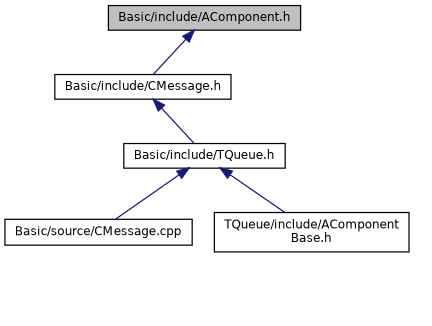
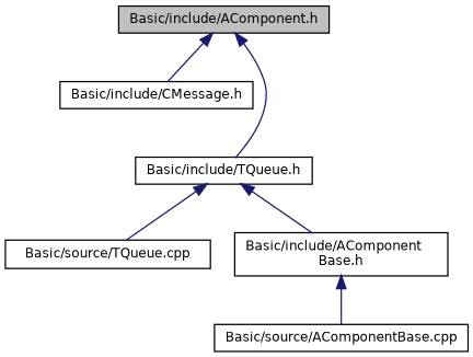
  digraph {
    node [color=black fillcolor=white fontname=Helvetica fontsize=10 shape=record style=filled]
    edge [color=midnightblue dir=back fontname=Helvetica fontsize=10 labelfontname=Helvetica labelfontsize=10 style=solid]
    n1 [fillcolor=grey75 fontcolor=black height=0.2 label="Basic/include/AComponent.h" width=0.4]
    n2 [height=0.2 label="Basic/include/CMessage.h" width=0.4]
    n3 [height=0.2 label="Basic/include/TQueue.h" width=0.4]
-   n4 [height=0.2 label="Basic/source/CMessage.cpp" width=0.4]
-   n5 [height=0.2 label="TQueue/include/AComponent\lBase.h" width=0.4]
+   n4 [height=0.2 label="Basic/source/TQueue.cpp" width=0.4]
+   n5 [height=0.2 label="Basic/include/AComponent\lBase.h" width=0.4]
+   n6 [height=0.2 label="Basic/source/AComponentBase.cpp" width=0.4]
    n1 -> n2
-   n2 -> n3
+   n1 -> n3
    n3 -> n4
    n3 -> n5
+   n5 -> n6
  }
